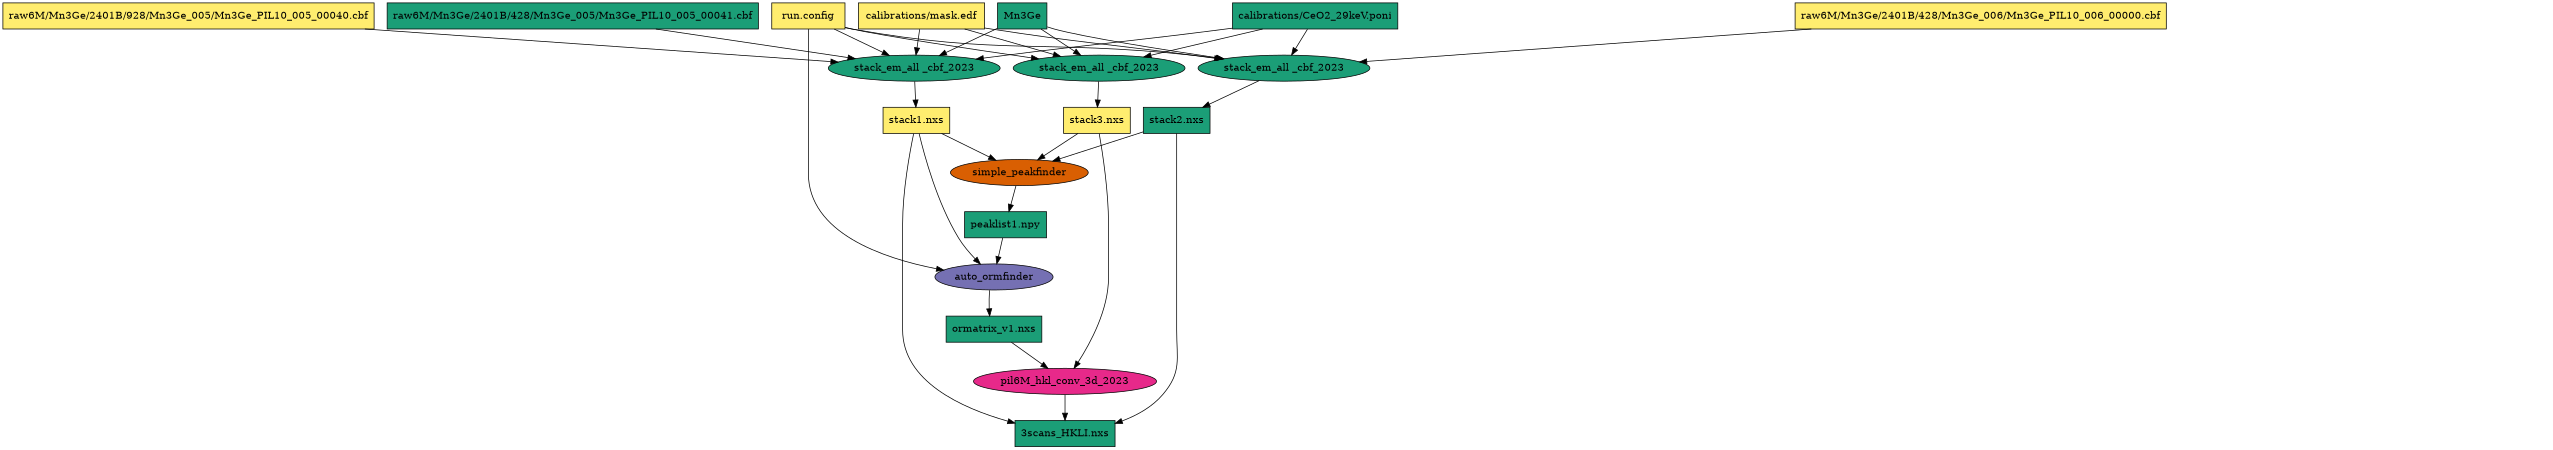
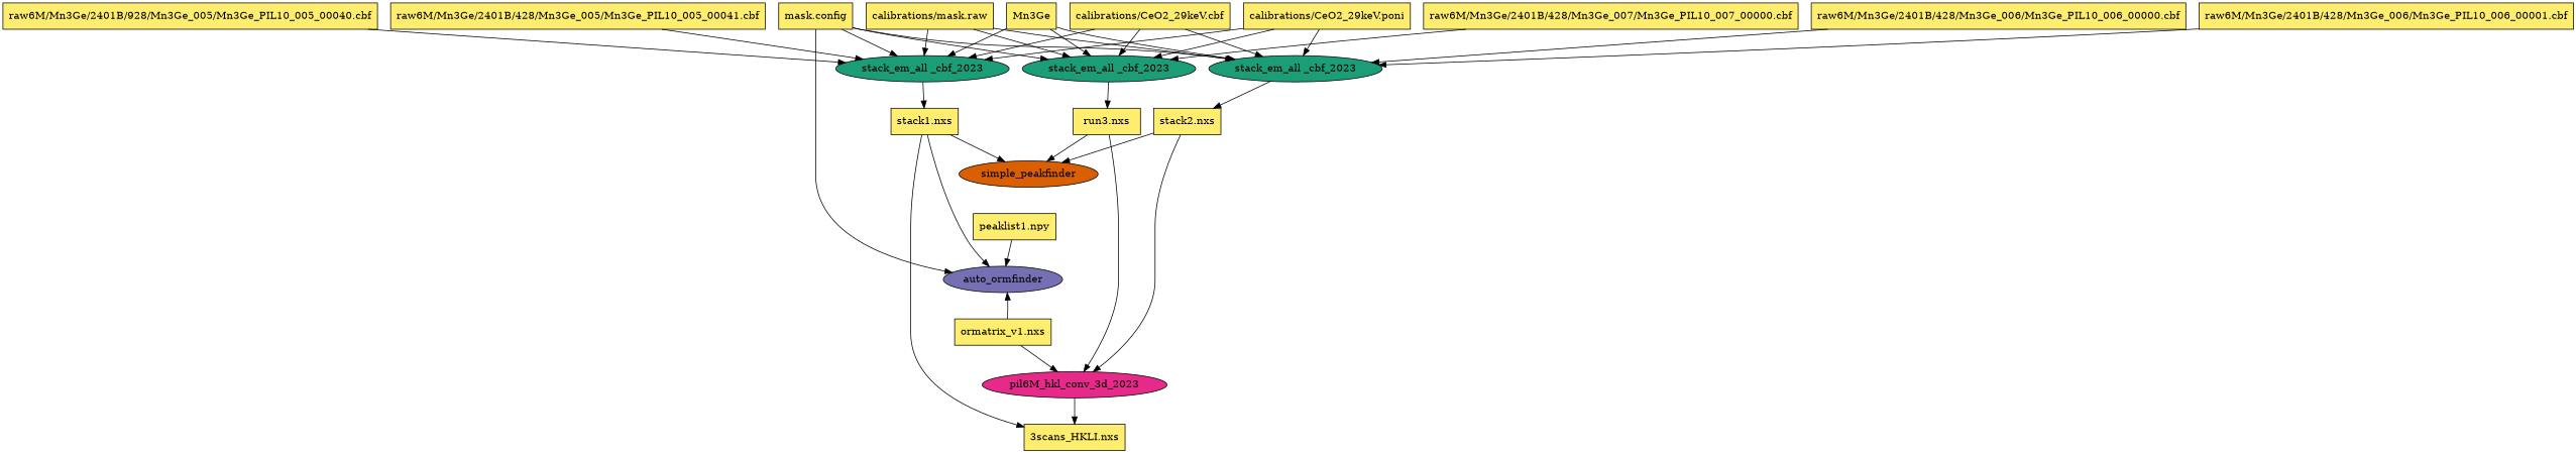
  digraph {
    node [color="#000000" fillcolor="#ffed6f" shape=rect style=filled]
    edge [arrowhead=normal arrowsize=1.0 color="#000000"]
-   n1 [fillcolor="#1b9e77" label="3scans_HKLI.nxs"]
+   n1 [label="3scans_HKLI.nxs"]
    n2 [fillcolor="#1b9e77" label="stack_em_all _cbf_2023" shape=ellipse]
    n3 [label="stack1.nxs"]
    n4 [fillcolor="#d95f02" label=simple_peakfinder shape=ellipse]
    n5 [fillcolor="#7570b3" label=auto_ormfinder shape=ellipse]
    n6 [fillcolor="#1b9e77" label="stack_em_all _cbf_2023" shape=ellipse]
-   n7 [fillcolor="#1b9e77" label="stack2.nxs"]
+   n7 [label="stack2.nxs"]
    n8 [fillcolor="#e7298a" label=pil6M_hkl_conv_3d_2023 shape=ellipse]
    n9 [fillcolor="#1b9e77" label="stack_em_all _cbf_2023" shape=ellipse]
-   n10 [label="stack3.nxs"]
-   n11 [fillcolor="#1b9e77" label="peaklist1.npy"]
-   n12 [fillcolor="#1b9e77" label="ormatrix_v1.nxs"]
-   n13 [fillcolor="#1b9e77" label=Mn3Ge]
-   n15 [fillcolor="#1b9e77" label="calibrations/CeO2_29keV.poni"]
-   n16 [label="calibrations/mask.edf"]
+   n10 [label="run3.nxs"]
+   n11 [label="peaklist1.npy"]
+   n12 [label="ormatrix_v1.nxs"]
+   n13 [label=Mn3Ge]
+   n14 [label="calibrations/CeO2_29keV.cbf"]
+   n15 [label="calibrations/CeO2_29keV.poni"]
+   n16 [label="calibrations/mask.raw"]
    n17 [label="raw6M/Mn3Ge/2401B/928/Mn3Ge_005/Mn3Ge_PIL10_005_00040.cbf"]
-   n18 [fillcolor="#1b9e77" label="raw6M/Mn3Ge/2401B/428/Mn3Ge_005/Mn3Ge_PIL10_005_00041.cbf"]
+   n18 [label="raw6M/Mn3Ge/2401B/428/Mn3Ge_005/Mn3Ge_PIL10_005_00041.cbf"]
    n19 [label="raw6M/Mn3Ge/2401B/428/Mn3Ge_006/Mn3Ge_PIL10_006_00000.cbf"]
-   n22 [label="run.config"]
+   n20 [label="raw6M/Mn3Ge/2401B/428/Mn3Ge_006/Mn3Ge_PIL10_006_00001.cbf"]
+   n21 [label="raw6M/Mn3Ge/2401B/428/Mn3Ge_007/Mn3Ge_PIL10_007_00000.cbf"]
+   n22 [label="mask.config"]
    n2 -> n3
    n3 -> n1
    n3 -> n4
    n3 -> n5
-   n4 -> n11
-   n5 -> n12
+   n12 -> n5
    n6 -> n7
    n7 -> n4
-   n7 -> n1
+   n7 -> n8
    n8 -> n1
    n9 -> n10
    n10 -> n4
    n10 -> n8
    n11 -> n5
    n12 -> n8
    n13 -> n2
    n13 -> n6
    n13 -> n9
+   n14 -> n2
+   n14 -> n6
+   n14 -> n9
    n15 -> n2
    n15 -> n6
    n15 -> n9
    n16 -> n2
    n16 -> n6
    n16 -> n9
    n17 -> n2
    n18 -> n2
    n19 -> n6
+   n20 -> n6
+   n21 -> n9
    n22 -> n2
    n22 -> n5
    n22 -> n6
    n22 -> n9
  }
